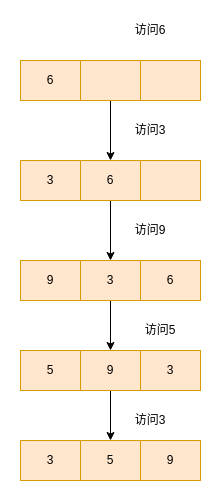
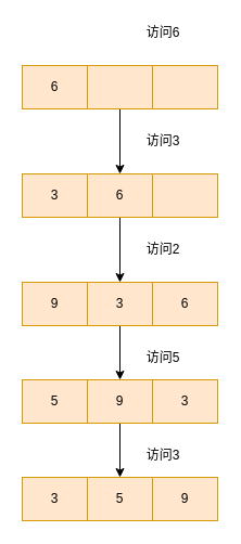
  <mxCell id="0" />
  <mxCell id="1" parent="0" />
  <mxCell id="2" value="6" style="rounded=0;whiteSpace=wrap;html=1;fillColor=#ffe6cc;strokeColor=#d79b00;" vertex="1" parent="1"><mxGeometry x="20" y="60" width="60" height="40" as="geometry" /></mxCell>
  <mxCell id="3" style="edgeStyle=orthogonalEdgeStyle;rounded=0;orthogonalLoop=1;jettySize=auto;html=1;exitX=0.5;exitY=1;exitDx=0;exitDy=0;entryX=0.5;entryY=0;entryDx=0;entryDy=0;" edge="1" parent="1" source="4" target="8"><mxGeometry relative="1" as="geometry" /></mxCell>
  <mxCell id="4" value="" style="rounded=0;whiteSpace=wrap;html=1;fillColor=#ffe6cc;strokeColor=#d79b00;" vertex="1" parent="1"><mxGeometry x="80" y="60" width="60" height="40" as="geometry" /></mxCell>
  <mxCell id="5" value="" style="rounded=0;whiteSpace=wrap;html=1;fillColor=#ffe6cc;strokeColor=#d79b00;" vertex="1" parent="1"><mxGeometry x="140" y="60" width="60" height="40" as="geometry" /></mxCell>
  <mxCell id="6" value="3" style="rounded=0;whiteSpace=wrap;html=1;fillColor=#ffe6cc;strokeColor=#d79b00;" vertex="1" parent="1"><mxGeometry x="20" y="160" width="60" height="40" as="geometry" /></mxCell>
  <mxCell id="7" style="edgeStyle=orthogonalEdgeStyle;rounded=0;orthogonalLoop=1;jettySize=auto;html=1;" edge="1" parent="1" source="8" target="12"><mxGeometry relative="1" as="geometry" /></mxCell>
  <mxCell id="8" value="6" style="rounded=0;whiteSpace=wrap;html=1;fillColor=#ffe6cc;strokeColor=#d79b00;" vertex="1" parent="1"><mxGeometry x="80" y="160" width="60" height="40" as="geometry" /></mxCell>
  <mxCell id="9" value="" style="rounded=0;whiteSpace=wrap;html=1;fillColor=#ffe6cc;strokeColor=#d79b00;" vertex="1" parent="1"><mxGeometry x="140" y="160" width="60" height="40" as="geometry" /></mxCell>
  <mxCell id="10" value="9" style="rounded=0;whiteSpace=wrap;html=1;fillColor=#ffe6cc;strokeColor=#d79b00;" vertex="1" parent="1"><mxGeometry x="20" y="260" width="60" height="40" as="geometry" /></mxCell>
  <mxCell id="11" style="edgeStyle=orthogonalEdgeStyle;rounded=0;orthogonalLoop=1;jettySize=auto;html=1;entryX=0.5;entryY=0;entryDx=0;entryDy=0;" edge="1" parent="1" source="12" target="16"><mxGeometry relative="1" as="geometry" /></mxCell>
  <mxCell id="12" value="3" style="rounded=0;whiteSpace=wrap;html=1;fillColor=#ffe6cc;strokeColor=#d79b00;" vertex="1" parent="1"><mxGeometry x="80" y="260" width="60" height="40" as="geometry" /></mxCell>
  <mxCell id="13" value="6" style="rounded=0;whiteSpace=wrap;html=1;fillColor=#ffe6cc;strokeColor=#d79b00;" vertex="1" parent="1"><mxGeometry x="140" y="260" width="60" height="40" as="geometry" /></mxCell>
  <mxCell id="14" value="5" style="rounded=0;whiteSpace=wrap;html=1;fillColor=#ffe6cc;strokeColor=#d79b00;" vertex="1" parent="1"><mxGeometry x="20" y="350" width="60" height="40" as="geometry" /></mxCell>
  <mxCell id="15" style="edgeStyle=orthogonalEdgeStyle;rounded=0;orthogonalLoop=1;jettySize=auto;html=1;" edge="1" parent="1" source="16" target="19"><mxGeometry relative="1" as="geometry" /></mxCell>
  <mxCell id="16" value="9" style="rounded=0;whiteSpace=wrap;html=1;fillColor=#ffe6cc;strokeColor=#d79b00;" vertex="1" parent="1"><mxGeometry x="80" y="350" width="60" height="40" as="geometry" /></mxCell>
  <mxCell id="17" value="3" style="rounded=0;whiteSpace=wrap;html=1;fillColor=#ffe6cc;strokeColor=#d79b00;" vertex="1" parent="1"><mxGeometry x="140" y="350" width="60" height="40" as="geometry" /></mxCell>
  <mxCell id="18" value="3" style="rounded=0;whiteSpace=wrap;html=1;fillColor=#ffe6cc;strokeColor=#d79b00;" vertex="1" parent="1"><mxGeometry x="20" y="440" width="60" height="40" as="geometry" /></mxCell>
  <mxCell id="19" value="5" style="rounded=0;whiteSpace=wrap;html=1;fillColor=#ffe6cc;strokeColor=#d79b00;" vertex="1" parent="1"><mxGeometry x="80" y="440" width="60" height="40" as="geometry" /></mxCell>
  <mxCell id="20" value="9" style="rounded=0;whiteSpace=wrap;html=1;fillColor=#ffe6cc;strokeColor=#d79b00;" vertex="1" parent="1"><mxGeometry x="140" y="440" width="60" height="40" as="geometry" /></mxCell>
  <mxCell id="21" value="访问3" style="text;html=1;strokeColor=none;fillColor=none;align=center;verticalAlign=middle;whiteSpace=wrap;rounded=0;" vertex="1" parent="1"><mxGeometry x="130" y="120" width="40" height="20" as="geometry" /></mxCell>
  <mxCell id="22" value="访问6" style="text;html=1;strokeColor=none;fillColor=none;align=center;verticalAlign=middle;whiteSpace=wrap;rounded=0;" vertex="1" parent="1"><mxGeometry x="130" y="20" width="40" height="20" as="geometry" /></mxCell>
- <mxCell id="23" value="访问9" style="text;html=1;strokeColor=none;fillColor=none;align=center;verticalAlign=middle;whiteSpace=wrap;rounded=0;" vertex="1" parent="1"><mxGeometry x="130" y="220" width="40" height="20" as="geometry" /></mxCell>
- <mxCell id="24" value="访问5" style="text;html=1;strokeColor=none;fillColor=none;align=center;verticalAlign=middle;whiteSpace=wrap;rounded=0;" vertex="1" parent="1"><mxGeometry x="140" y="320" width="40" height="20" as="geometry" /></mxCell>
+ <mxCell id="23" value="访问2" style="text;html=1;strokeColor=none;fillColor=none;align=center;verticalAlign=middle;whiteSpace=wrap;rounded=0;" vertex="1" parent="1"><mxGeometry x="130" y="220" width="40" height="20" as="geometry" /></mxCell>
+ <mxCell id="24" value="访问5" style="text;html=1;strokeColor=none;fillColor=none;align=center;verticalAlign=middle;whiteSpace=wrap;rounded=0;" vertex="1" parent="1"><mxGeometry x="130" y="320" width="40" height="20" as="geometry" /></mxCell>
  <mxCell id="25" value="访问3" style="text;html=1;strokeColor=none;fillColor=none;align=center;verticalAlign=middle;whiteSpace=wrap;rounded=0;" vertex="1" parent="1"><mxGeometry x="130" y="410" width="40" height="20" as="geometry" /></mxCell>
